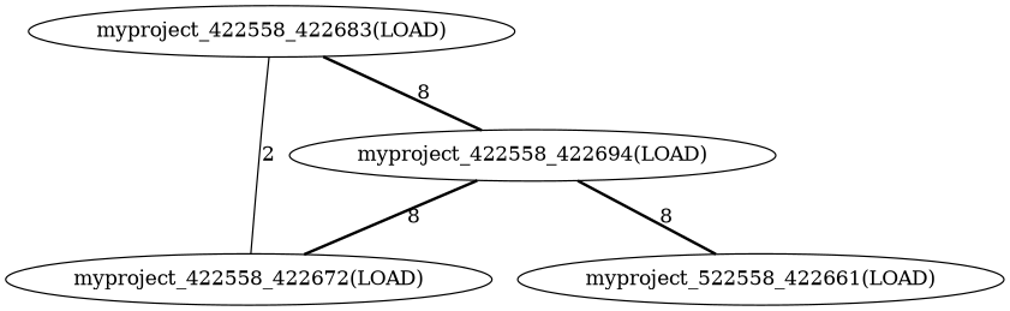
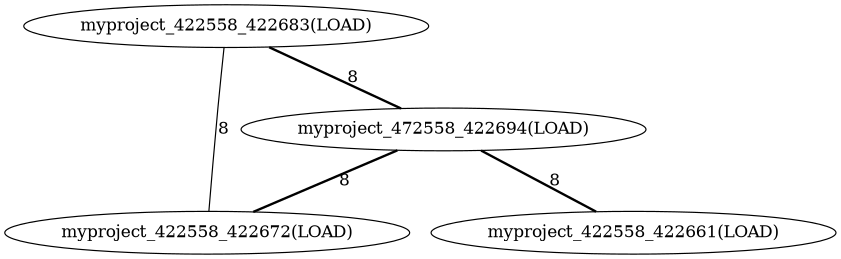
  graph {
    edge [style=bold]
-   n1 [label="myproject_522558_422661(LOAD)"]
+   n1 [label="myproject_422558_422661(LOAD)"]
    n2 [label="myproject_422558_422672(LOAD)"]
    n3 [label="myproject_422558_422683(LOAD)"]
-   n4 [label="myproject_422558_422694(LOAD)"]
-   n3 -- n2 [label=2 style=solid]
+   n4 [label="myproject_472558_422694(LOAD)"]
+   n3 -- n2 [label=8 style=solid]
    n3 -- n4 [label=8]
    n4 -- n1 [label=8]
    n4 -- n2 [label=8]
  }
